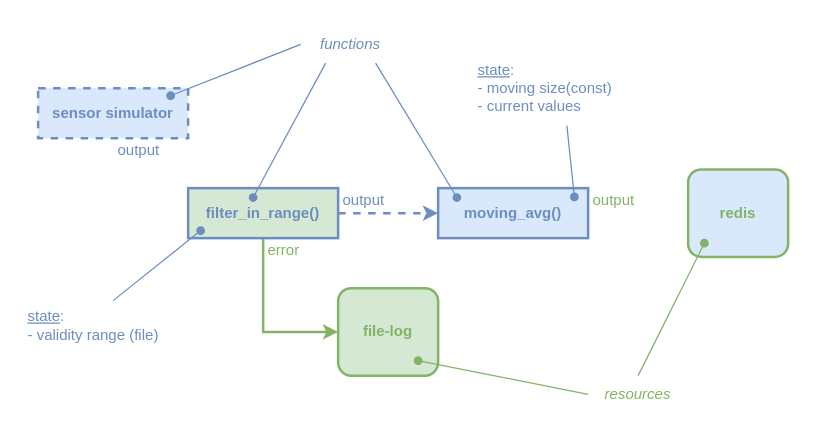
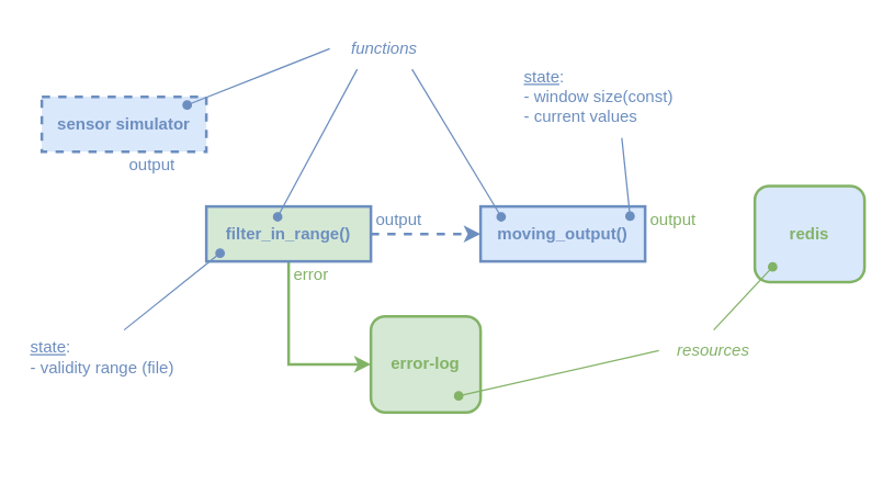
  <mxCell id="0" />
  <mxCell id="1" parent="0" />
  <mxCell id="2" value="sensor simulator" style="rounded=0;whiteSpace=wrap;html=1;dashed=1;fillColor=#dae8fc;strokeColor=#6c8ebf;fontStyle=1;fontColor=#6C8EBF;strokeWidth=2;" parent="1" vertex="1"><mxGeometry x="30" y="70" width="120" height="40" as="geometry" /></mxCell>
  <mxCell id="3" style="edgeStyle=orthogonalEdgeStyle;rounded=0;orthogonalLoop=1;jettySize=auto;html=1;exitX=1;exitY=0.5;exitDx=0;exitDy=0;fillColor=#dae8fc;strokeColor=#6c8ebf;strokeWidth=2;dashed=1;" parent="1" source="5" target="6" edge="1"><mxGeometry relative="1" as="geometry" /></mxCell>
  <mxCell id="4" style="edgeStyle=orthogonalEdgeStyle;rounded=0;orthogonalLoop=1;jettySize=auto;html=1;exitX=0.5;exitY=1;exitDx=0;exitDy=0;entryX=0;entryY=0.5;entryDx=0;entryDy=0;fillColor=#d5e8d4;strokeColor=#82b366;strokeWidth=2;" parent="1" source="5" target="7" edge="1"><mxGeometry relative="1" as="geometry" /></mxCell>
  <mxCell id="5" value="filter_in_range()" style="rounded=0;whiteSpace=wrap;html=1;fillColor=#d5e8d4;strokeColor=#6c8ebf;fontStyle=1;fontColor=#6C8EBF;strokeWidth=2;" parent="1" vertex="1"><mxGeometry x="150" y="150" width="120" height="40" as="geometry" /></mxCell>
- <mxCell id="6" value="moving_avg()" style="rounded=0;whiteSpace=wrap;html=1;fillColor=#dae8fc;strokeColor=#6c8ebf;fontStyle=1;fontColor=#6C8EBF;strokeWidth=2;" parent="1" vertex="1"><mxGeometry x="350" y="150" width="120" height="40" as="geometry" /></mxCell>
- <mxCell id="7" value="file-log" style="rounded=1;whiteSpace=wrap;html=1;fillColor=#d5e8d4;strokeColor=#82b366;fontColor=#82B366;fontStyle=1;strokeWidth=2;" parent="1" vertex="1"><mxGeometry x="270" y="230" width="80" height="70" as="geometry" /></mxCell>
+ <mxCell id="6" value="moving_output()" style="rounded=0;whiteSpace=wrap;html=1;fillColor=#dae8fc;strokeColor=#6c8ebf;fontStyle=1;fontColor=#6C8EBF;strokeWidth=2;" parent="1" vertex="1"><mxGeometry x="350" y="150" width="120" height="40" as="geometry" /></mxCell>
+ <mxCell id="7" value="error-log" style="rounded=1;whiteSpace=wrap;html=1;fillColor=#d5e8d4;strokeColor=#82b366;fontColor=#82B366;fontStyle=1;strokeWidth=2;" parent="1" vertex="1"><mxGeometry x="270" y="230" width="80" height="70" as="geometry" /></mxCell>
  <mxCell id="8" value="redis" style="rounded=1;whiteSpace=wrap;html=1;fillColor=#dae8fc;strokeColor=#82b366;fontColor=#82B366;fontStyle=1;strokeWidth=2;" parent="1" vertex="1"><mxGeometry x="550" y="135" width="80" height="70" as="geometry" /></mxCell>
- <mxCell id="9" value="resources" style="text;html=1;strokeColor=none;fillColor=none;align=center;verticalAlign=middle;whiteSpace=wrap;rounded=0;fontColor=#82B366;fontStyle=2" parent="1" vertex="1"><mxGeometry x="470" y="300" width="80" height="30" as="geometry" /></mxCell>
+ <mxCell id="9" value="resources" style="text;html=1;strokeColor=none;fillColor=none;align=center;verticalAlign=middle;whiteSpace=wrap;rounded=0;fontColor=#82B366;fontStyle=2" parent="1" vertex="1"><mxGeometry x="480" y="240" width="80" height="30" as="geometry" /></mxCell>
  <mxCell id="10" style="rounded=0;orthogonalLoop=1;jettySize=auto;html=1;exitX=0.25;exitY=1;exitDx=0;exitDy=0;endArrow=oval;endFill=1;fillColor=#dae8fc;strokeColor=#6c8ebf;" parent="1" source="12" edge="1"><mxGeometry relative="1" as="geometry"><mxPoint x="202" y="157.5" as="targetPoint" /></mxGeometry></mxCell>
  <mxCell id="11" style="rounded=0;orthogonalLoop=1;jettySize=auto;html=1;exitX=0.75;exitY=1;exitDx=0;exitDy=0;endArrow=oval;endFill=1;fillColor=#dae8fc;strokeColor=#6c8ebf;" parent="1" source="12" edge="1"><mxGeometry relative="1" as="geometry"><mxPoint x="365" y="157.5" as="targetPoint" /></mxGeometry></mxCell>
  <mxCell id="12" value="functions" style="text;html=1;strokeColor=none;fillColor=none;align=center;verticalAlign=middle;whiteSpace=wrap;rounded=0;fontStyle=2;fontColor=#6C8EBF;" parent="1" vertex="1"><mxGeometry x="240" y="20" width="80" height="30" as="geometry" /></mxCell>
  <mxCell id="13" value="" style="endArrow=none;html=1;rounded=0;entryX=0;entryY=0.5;entryDx=0;entryDy=0;endFill=0;startArrow=oval;startFill=1;fillColor=#dae8fc;strokeColor=#6c8ebf;" parent="1" target="12" edge="1"><mxGeometry width="50" height="50" relative="1" as="geometry"><mxPoint x="136" y="76" as="sourcePoint" /><mxPoint x="430" y="340" as="targetPoint" /></mxGeometry></mxCell>
  <mxCell id="14" style="rounded=0;orthogonalLoop=1;jettySize=auto;html=1;exitX=0.5;exitY=0;exitDx=0;exitDy=0;endArrow=oval;endFill=1;fillColor=#d5e8d4;strokeColor=#82b366;" parent="1" source="9" edge="1"><mxGeometry relative="1" as="geometry"><mxPoint x="563" y="194" as="targetPoint" /><mxPoint x="310" y="60" as="sourcePoint" /></mxGeometry></mxCell>
  <mxCell id="15" style="rounded=0;orthogonalLoop=1;jettySize=auto;html=1;exitX=0;exitY=0.5;exitDx=0;exitDy=0;endArrow=oval;endFill=1;fillColor=#d5e8d4;strokeColor=#82b366;" parent="1" source="9" edge="1"><mxGeometry relative="1" as="geometry"><mxPoint x="334" y="288" as="targetPoint" /><mxPoint x="520" y="310" as="sourcePoint" /></mxGeometry></mxCell>
- <mxCell id="16" value="&lt;u&gt;state&lt;/u&gt;:&lt;br&gt;- moving size(const)&lt;br&gt;- current values" style="text;html=1;strokeColor=none;fillColor=none;align=left;verticalAlign=middle;whiteSpace=wrap;rounded=0;fontStyle=0;fontColor=#6C8EBF;" parent="1" vertex="1"><mxGeometry x="380" y="40" width="146" height="60" as="geometry" /></mxCell>
+ <mxCell id="16" value="&lt;u&gt;state&lt;/u&gt;:&lt;br&gt;- window size(const)&lt;br&gt;- current values" style="text;html=1;strokeColor=none;fillColor=none;align=left;verticalAlign=middle;whiteSpace=wrap;rounded=0;fontStyle=0;fontColor=#6C8EBF;" parent="1" vertex="1"><mxGeometry x="380" y="40" width="146" height="60" as="geometry" /></mxCell>
  <mxCell id="17" style="rounded=0;orthogonalLoop=1;jettySize=auto;html=1;exitX=0.5;exitY=1;exitDx=0;exitDy=0;endArrow=oval;endFill=1;fillColor=#dae8fc;strokeColor=#6c8ebf;" parent="1" source="16" edge="1"><mxGeometry relative="1" as="geometry"><mxPoint x="459" y="157" as="targetPoint" /><mxPoint x="310" y="60" as="sourcePoint" /></mxGeometry></mxCell>
  <mxCell id="18" value="&lt;span style=&quot;font-style: normal;&quot;&gt;&lt;u&gt;state&lt;/u&gt;:&lt;br&gt;- validity range (file)&lt;/span&gt;" style="text;html=1;strokeColor=none;fillColor=none;align=left;verticalAlign=middle;whiteSpace=wrap;rounded=0;fontStyle=2;fontColor=#6C8EBF;" parent="1" vertex="1"><mxGeometry x="20" y="240" width="140" height="40" as="geometry" /></mxCell>
  <mxCell id="19" style="rounded=0;orthogonalLoop=1;jettySize=auto;html=1;exitX=0.5;exitY=0;exitDx=0;exitDy=0;endArrow=oval;endFill=1;fillColor=#dae8fc;strokeColor=#6c8ebf;" parent="1" source="18" edge="1"><mxGeometry relative="1" as="geometry"><mxPoint x="160" y="184" as="targetPoint" /><mxPoint x="454" y="110" as="sourcePoint" /></mxGeometry></mxCell>
  <mxCell id="20" value="output" style="text;html=1;strokeColor=none;fillColor=none;align=left;verticalAlign=middle;whiteSpace=wrap;rounded=0;fontColor=#82B366;spacingLeft=2;" parent="1" vertex="1"><mxGeometry x="470" y="150" width="50" height="20" as="geometry" /></mxCell>
  <mxCell id="21" value="output" style="text;html=1;strokeColor=none;fillColor=none;align=left;verticalAlign=middle;whiteSpace=wrap;rounded=0;fontColor=#6C8EBF;spacingLeft=2;" parent="1" vertex="1"><mxGeometry x="270" y="150" width="50" height="20" as="geometry" /></mxCell>
  <mxCell id="22" value="error" style="text;html=1;strokeColor=none;fillColor=none;align=left;verticalAlign=middle;whiteSpace=wrap;rounded=0;fontColor=#82B366;spacingLeft=2;" parent="1" vertex="1"><mxGeometry x="210" y="190" width="50" height="20" as="geometry" /></mxCell>
  <mxCell id="23" value="output" style="text;html=1;strokeColor=none;fillColor=none;align=left;verticalAlign=middle;whiteSpace=wrap;rounded=0;fontColor=#6C8EBF;spacingLeft=2;" parent="1" vertex="1"><mxGeometry x="90" y="110" width="50" height="20" as="geometry" /></mxCell>
